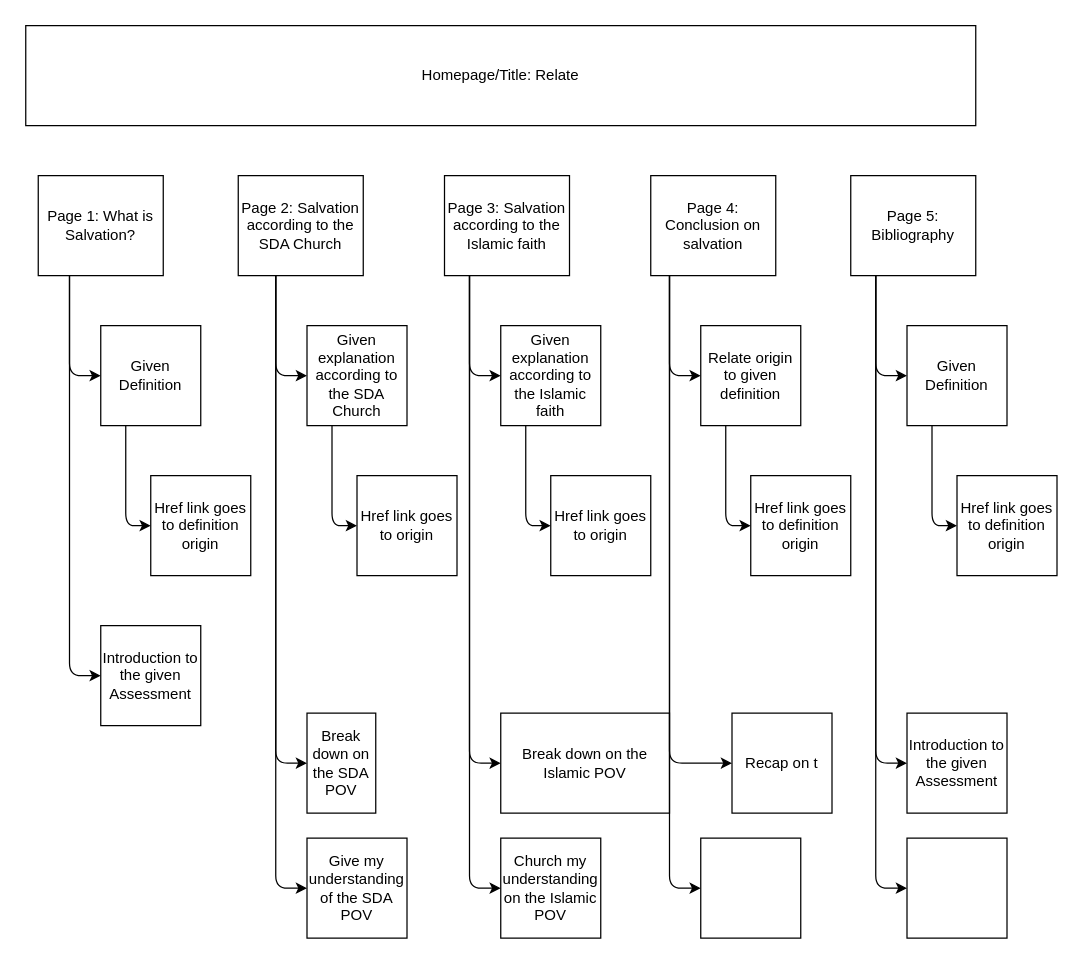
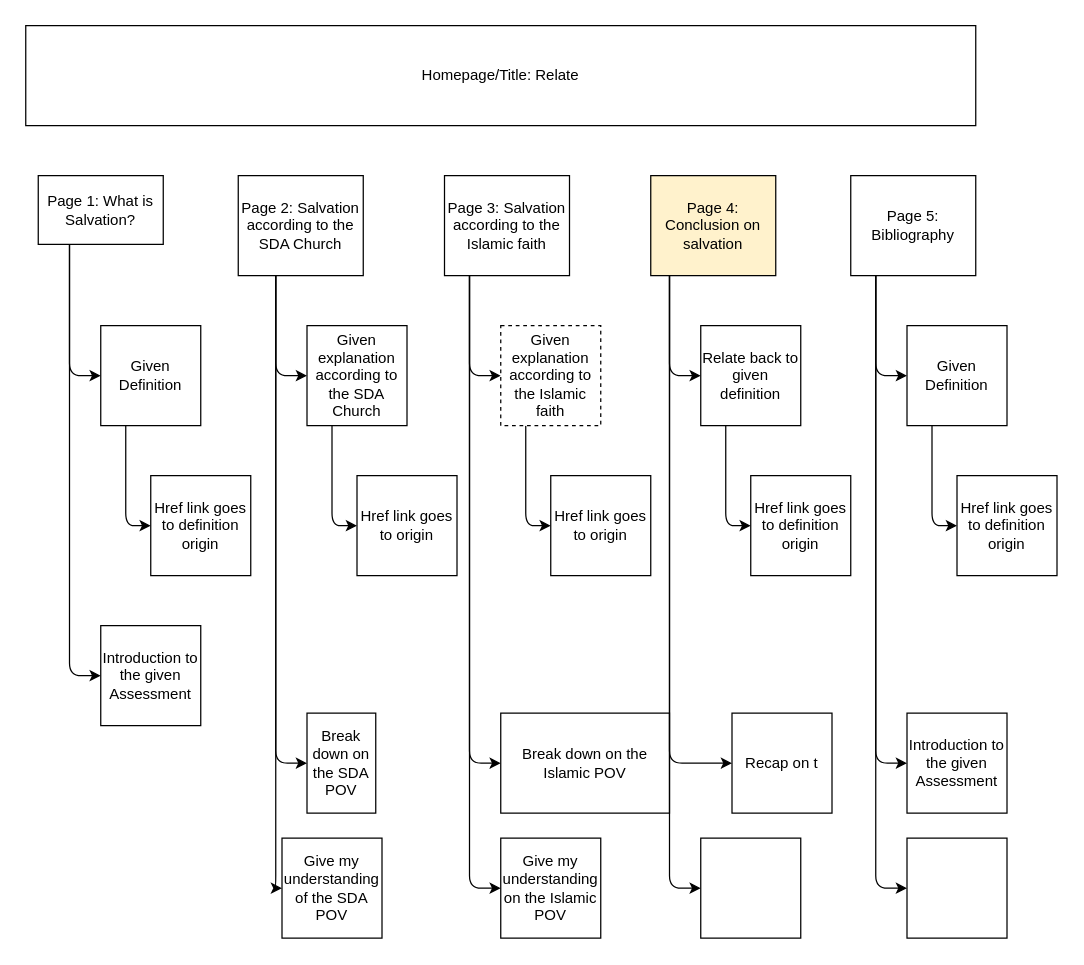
  <mxCell id="0" />
  <mxCell id="1" parent="0" />
  <mxCell id="2" value="Homepage/Title: Relate" style="whiteSpace=wrap;html=1;" vertex="1" parent="1"><mxGeometry x="20" y="20" width="760" height="80" as="geometry" /></mxCell>
  <mxCell id="3" style="edgeStyle=none;html=1;exitX=0.25;exitY=1;exitDx=0;exitDy=0;entryX=0;entryY=0.5;entryDx=0;entryDy=0;" edge="1" parent="1" source="5" target="11"><mxGeometry relative="1" as="geometry"><mxPoint x="54.941" y="300" as="targetPoint" /><Array as="points"><mxPoint x="55" y="300" /></Array></mxGeometry></mxCell>
  <mxCell id="4" style="edgeStyle=none;html=1;exitX=0.25;exitY=1;exitDx=0;exitDy=0;entryX=0;entryY=0.5;entryDx=0;entryDy=0;" edge="1" parent="1" source="5" target="12"><mxGeometry relative="1" as="geometry"><mxPoint x="60" y="670" as="targetPoint" /><Array as="points"><mxPoint x="55" y="540" /></Array></mxGeometry></mxCell>
- <mxCell id="5" value="Page 1: What is Salvation?" style="whiteSpace=wrap;html=1;" vertex="1" parent="1"><mxGeometry x="30" y="140" width="100" height="80" as="geometry" /></mxCell>
- <mxCell id="6" value="Page 4: Conclusion on salvation" style="whiteSpace=wrap;html=1;" vertex="1" parent="1"><mxGeometry x="520" y="140" width="100" height="80" as="geometry" /></mxCell>
+ <mxCell id="5" value="Page 1: What is Salvation?" style="whiteSpace=wrap;html=1;" vertex="1" parent="1"><mxGeometry x="30" y="140" width="100" height="55" as="geometry" /></mxCell>
+ <mxCell id="6" value="Page 4: Conclusion on salvation" style="whiteSpace=wrap;html=1;fillColor=#fff2cc;" vertex="1" parent="1"><mxGeometry x="520" y="140" width="100" height="80" as="geometry" /></mxCell>
  <mxCell id="7" value="Page 3: Salvation according to the Islamic faith" style="whiteSpace=wrap;html=1;" vertex="1" parent="1"><mxGeometry x="355" y="140" width="100" height="80" as="geometry" /></mxCell>
  <mxCell id="8" value="Page 2: Salvation according to the SDA Church" style="whiteSpace=wrap;html=1;" vertex="1" parent="1"><mxGeometry x="190" y="140" width="100" height="80" as="geometry" /></mxCell>
  <mxCell id="9" value="Page 5: Bibliography" style="whiteSpace=wrap;html=1;" vertex="1" parent="1"><mxGeometry x="680" y="140" width="100" height="80" as="geometry" /></mxCell>
  <mxCell id="10" style="edgeStyle=none;html=1;exitX=0.25;exitY=1;exitDx=0;exitDy=0;entryX=0;entryY=0.5;entryDx=0;entryDy=0;" edge="1" parent="1" source="11" target="13"><mxGeometry relative="1" as="geometry"><Array as="points"><mxPoint x="100" y="420" /></Array></mxGeometry></mxCell>
  <mxCell id="11" value="Given Definition" style="whiteSpace=wrap;html=1;" vertex="1" parent="1"><mxGeometry x="80" y="260" width="80" height="80" as="geometry" /></mxCell>
  <mxCell id="12" value="Introduction to the given Assessment" style="whiteSpace=wrap;html=1;" vertex="1" parent="1"><mxGeometry x="80" y="500" width="80" height="80" as="geometry" /></mxCell>
  <mxCell id="13" value="Href link goes to definition origin" style="whiteSpace=wrap;html=1;" vertex="1" parent="1"><mxGeometry x="120" y="380" width="80" height="80" as="geometry" /></mxCell>
  <mxCell id="14" style="edgeStyle=none;html=1;exitX=0.25;exitY=1;exitDx=0;exitDy=0;entryX=0;entryY=0.5;entryDx=0;entryDy=0;" edge="1" parent="1" target="18"><mxGeometry relative="1" as="geometry"><mxPoint x="219.941" y="300" as="targetPoint" /><mxPoint x="220" y="220" as="sourcePoint" /><Array as="points"><mxPoint x="220" y="300" /></Array></mxGeometry></mxCell>
  <mxCell id="15" style="edgeStyle=none;html=1;exitX=0.25;exitY=1;exitDx=0;exitDy=0;entryX=0;entryY=0.5;entryDx=0;entryDy=0;" edge="1" parent="1" target="19"><mxGeometry relative="1" as="geometry"><mxPoint x="225" y="670" as="targetPoint" /><mxPoint x="220" y="220" as="sourcePoint" /><Array as="points"><mxPoint x="220" y="610" /></Array></mxGeometry></mxCell>
  <mxCell id="16" style="edgeStyle=none;html=1;exitX=0.25;exitY=1;exitDx=0;exitDy=0;entryX=0;entryY=0.5;entryDx=0;entryDy=0;" edge="1" parent="1" target="21"><mxGeometry relative="1" as="geometry"><mxPoint x="220" y="220" as="sourcePoint" /><Array as="points"><mxPoint x="220" y="710" /></Array></mxGeometry></mxCell>
  <mxCell id="17" style="edgeStyle=none;html=1;exitX=0.25;exitY=1;exitDx=0;exitDy=0;entryX=0;entryY=0.5;entryDx=0;entryDy=0;" edge="1" parent="1" source="18" target="20"><mxGeometry relative="1" as="geometry"><Array as="points"><mxPoint x="265" y="420" /></Array></mxGeometry></mxCell>
  <mxCell id="18" value="Given explanation according to the SDA Church" style="whiteSpace=wrap;html=1;" vertex="1" parent="1"><mxGeometry x="245" y="260" width="80" height="80" as="geometry" /></mxCell>
  <mxCell id="19" value="Break down on the SDA POV" style="whiteSpace=wrap;html=1;" vertex="1" parent="1"><mxGeometry x="245" y="570" width="55" height="80" as="geometry" /></mxCell>
  <mxCell id="20" value="Href link goes to origin" style="whiteSpace=wrap;html=1;" vertex="1" parent="1"><mxGeometry x="285" y="380" width="80" height="80" as="geometry" /></mxCell>
- <mxCell id="21" value="Give my understanding of the SDA POV" style="whiteSpace=wrap;html=1;" vertex="1" parent="1"><mxGeometry x="245" y="670" width="80" height="80" as="geometry" /></mxCell>
+ <mxCell id="21" value="Give my understanding of the SDA POV" style="whiteSpace=wrap;html=1;" vertex="1" parent="1"><mxGeometry x="225" y="670" width="80" height="80" as="geometry" /></mxCell>
  <mxCell id="22" style="edgeStyle=none;html=1;exitX=0.25;exitY=1;exitDx=0;exitDy=0;entryX=0;entryY=0.5;entryDx=0;entryDy=0;" edge="1" parent="1" target="26"><mxGeometry relative="1" as="geometry"><mxPoint x="374.941" y="300" as="targetPoint" /><mxPoint x="375" y="220" as="sourcePoint" /><Array as="points"><mxPoint x="375" y="300" /></Array></mxGeometry></mxCell>
  <mxCell id="23" style="edgeStyle=none;html=1;exitX=0.25;exitY=1;exitDx=0;exitDy=0;entryX=0;entryY=0.5;entryDx=0;entryDy=0;" edge="1" parent="1" target="27"><mxGeometry relative="1" as="geometry"><mxPoint x="380" y="670" as="targetPoint" /><mxPoint x="375" y="220" as="sourcePoint" /><Array as="points"><mxPoint x="375" y="610" /></Array></mxGeometry></mxCell>
  <mxCell id="24" style="edgeStyle=none;html=1;exitX=0.25;exitY=1;exitDx=0;exitDy=0;entryX=0;entryY=0.5;entryDx=0;entryDy=0;" edge="1" parent="1" target="29"><mxGeometry relative="1" as="geometry"><mxPoint x="375" y="220" as="sourcePoint" /><Array as="points"><mxPoint x="375" y="710" /></Array></mxGeometry></mxCell>
  <mxCell id="25" style="edgeStyle=none;html=1;exitX=0.25;exitY=1;exitDx=0;exitDy=0;entryX=0;entryY=0.5;entryDx=0;entryDy=0;" edge="1" parent="1" source="26" target="28"><mxGeometry relative="1" as="geometry"><Array as="points"><mxPoint x="420" y="420" /></Array></mxGeometry></mxCell>
- <mxCell id="26" value="Given explanation according to the Islamic faith" style="whiteSpace=wrap;html=1;" vertex="1" parent="1"><mxGeometry x="400" y="260" width="80" height="80" as="geometry" /></mxCell>
+ <mxCell id="26" value="Given explanation according to the Islamic faith" style="whiteSpace=wrap;html=1;dashed=1;" vertex="1" parent="1"><mxGeometry x="400" y="260" width="80" height="80" as="geometry" /></mxCell>
  <mxCell id="27" value="Break down on the Islamic POV" style="whiteSpace=wrap;html=1;" vertex="1" parent="1"><mxGeometry x="400" y="570" width="135" height="80" as="geometry" /></mxCell>
  <mxCell id="28" value="Href link goes to origin" style="whiteSpace=wrap;html=1;" vertex="1" parent="1"><mxGeometry x="440" y="380" width="80" height="80" as="geometry" /></mxCell>
- <mxCell id="29" value="Church my understanding on the Islamic POV" style="whiteSpace=wrap;html=1;" vertex="1" parent="1"><mxGeometry x="400" y="670" width="80" height="80" as="geometry" /></mxCell>
+ <mxCell id="29" value="Give my understanding on the Islamic POV" style="whiteSpace=wrap;html=1;" vertex="1" parent="1"><mxGeometry x="400" y="670" width="80" height="80" as="geometry" /></mxCell>
  <mxCell id="30" style="edgeStyle=none;html=1;exitX=0.25;exitY=1;exitDx=0;exitDy=0;entryX=0;entryY=0.5;entryDx=0;entryDy=0;" edge="1" parent="1" target="34"><mxGeometry relative="1" as="geometry"><mxPoint x="534.941" y="300" as="targetPoint" /><mxPoint x="535" y="220" as="sourcePoint" /><Array as="points"><mxPoint x="535" y="300" /></Array></mxGeometry></mxCell>
  <mxCell id="31" style="edgeStyle=none;html=1;exitX=0.25;exitY=1;exitDx=0;exitDy=0;entryX=0;entryY=0.5;entryDx=0;entryDy=0;" edge="1" parent="1" target="35"><mxGeometry relative="1" as="geometry"><mxPoint x="540" y="670" as="targetPoint" /><mxPoint x="535" y="220" as="sourcePoint" /><Array as="points"><mxPoint x="535" y="610" /></Array></mxGeometry></mxCell>
  <mxCell id="32" style="edgeStyle=none;html=1;exitX=0.25;exitY=1;exitDx=0;exitDy=0;entryX=0;entryY=0.5;entryDx=0;entryDy=0;" edge="1" parent="1" target="37"><mxGeometry relative="1" as="geometry"><mxPoint x="535" y="220" as="sourcePoint" /><Array as="points"><mxPoint x="535" y="710" /></Array></mxGeometry></mxCell>
  <mxCell id="33" style="edgeStyle=none;html=1;exitX=0.25;exitY=1;exitDx=0;exitDy=0;entryX=0;entryY=0.5;entryDx=0;entryDy=0;" edge="1" parent="1" source="34" target="36"><mxGeometry relative="1" as="geometry"><Array as="points"><mxPoint x="580" y="420" /></Array></mxGeometry></mxCell>
- <mxCell id="34" value="Relate origin to given definition" style="whiteSpace=wrap;html=1;" vertex="1" parent="1"><mxGeometry x="560" y="260" width="80" height="80" as="geometry" /></mxCell>
+ <mxCell id="34" value="Relate back to given definition" style="whiteSpace=wrap;html=1;" vertex="1" parent="1"><mxGeometry x="560" y="260" width="80" height="80" as="geometry" /></mxCell>
  <mxCell id="35" value="Recap on t" style="whiteSpace=wrap;html=1;" vertex="1" parent="1"><mxGeometry x="585" y="570" width="80" height="80" as="geometry" /></mxCell>
  <mxCell id="36" value="Href link goes to definition origin" style="whiteSpace=wrap;html=1;" vertex="1" parent="1"><mxGeometry x="600" y="380" width="80" height="80" as="geometry" /></mxCell>
  <mxCell id="37" value="" style="whiteSpace=wrap;html=1;" vertex="1" parent="1"><mxGeometry x="560" y="670" width="80" height="80" as="geometry" /></mxCell>
  <mxCell id="38" style="edgeStyle=none;html=1;exitX=0.25;exitY=1;exitDx=0;exitDy=0;entryX=0;entryY=0.5;entryDx=0;entryDy=0;" edge="1" parent="1" target="42"><mxGeometry relative="1" as="geometry"><mxPoint x="699.941" y="300" as="targetPoint" /><mxPoint x="700" y="220" as="sourcePoint" /><Array as="points"><mxPoint x="700" y="300" /></Array></mxGeometry></mxCell>
  <mxCell id="39" style="edgeStyle=none;html=1;exitX=0.25;exitY=1;exitDx=0;exitDy=0;entryX=0;entryY=0.5;entryDx=0;entryDy=0;" edge="1" parent="1" target="43"><mxGeometry relative="1" as="geometry"><mxPoint x="705" y="670" as="targetPoint" /><mxPoint x="700" y="220" as="sourcePoint" /><Array as="points"><mxPoint x="700" y="610" /></Array></mxGeometry></mxCell>
  <mxCell id="40" style="edgeStyle=none;html=1;exitX=0.25;exitY=1;exitDx=0;exitDy=0;entryX=0;entryY=0.5;entryDx=0;entryDy=0;" edge="1" parent="1" target="45"><mxGeometry relative="1" as="geometry"><mxPoint x="700" y="220" as="sourcePoint" /><Array as="points"><mxPoint x="700" y="710" /></Array></mxGeometry></mxCell>
  <mxCell id="41" style="edgeStyle=none;html=1;exitX=0.25;exitY=1;exitDx=0;exitDy=0;entryX=0;entryY=0.5;entryDx=0;entryDy=0;" edge="1" parent="1" source="42" target="44"><mxGeometry relative="1" as="geometry"><Array as="points"><mxPoint x="745" y="420" /></Array></mxGeometry></mxCell>
  <mxCell id="42" value="Given Definition" style="whiteSpace=wrap;html=1;" vertex="1" parent="1"><mxGeometry x="725" y="260" width="80" height="80" as="geometry" /></mxCell>
  <mxCell id="43" value="Introduction to the given Assessment" style="whiteSpace=wrap;html=1;" vertex="1" parent="1"><mxGeometry x="725" y="570" width="80" height="80" as="geometry" /></mxCell>
  <mxCell id="44" value="Href link goes to definition origin" style="whiteSpace=wrap;html=1;" vertex="1" parent="1"><mxGeometry x="765" y="380" width="80" height="80" as="geometry" /></mxCell>
  <mxCell id="45" value="" style="whiteSpace=wrap;html=1;" vertex="1" parent="1"><mxGeometry x="725" y="670" width="80" height="80" as="geometry" /></mxCell>
